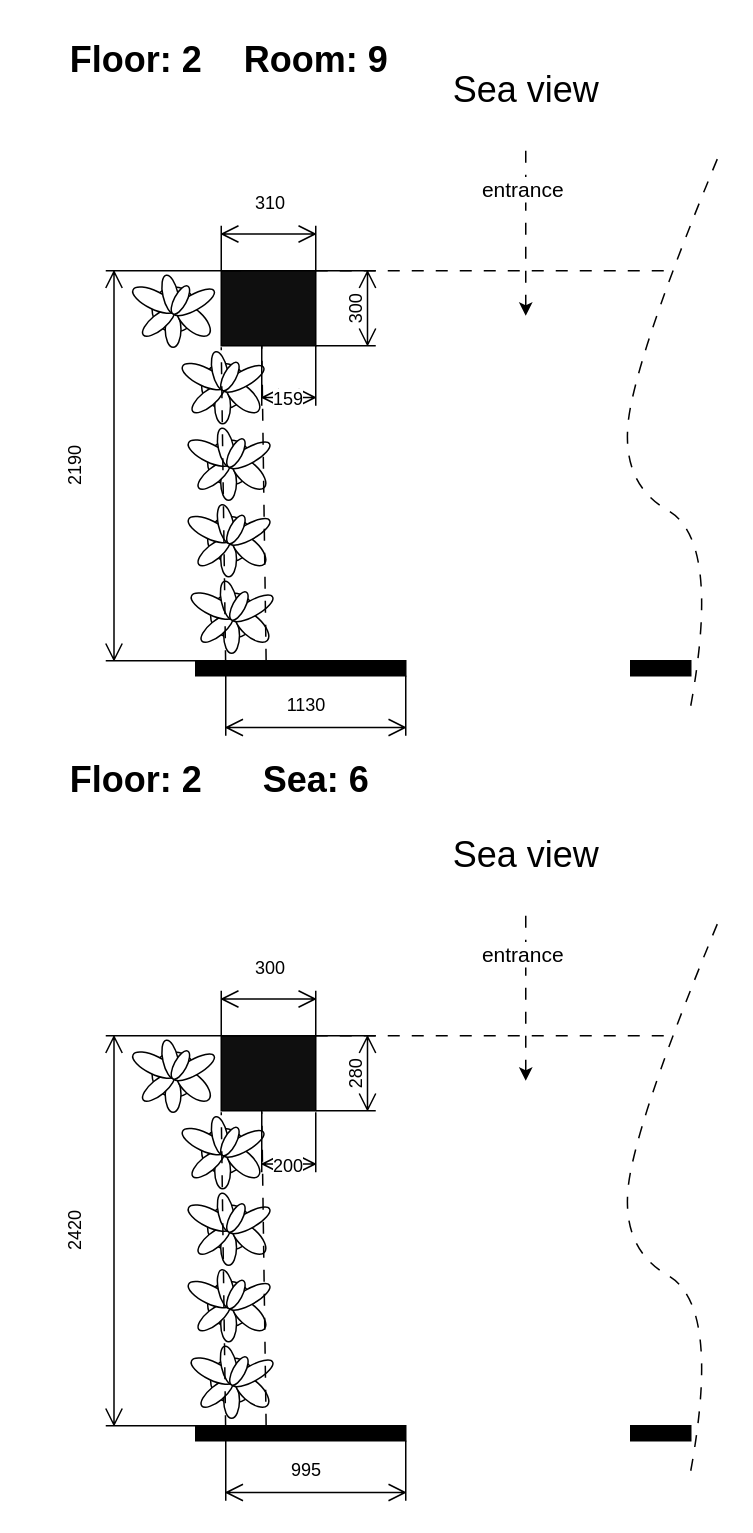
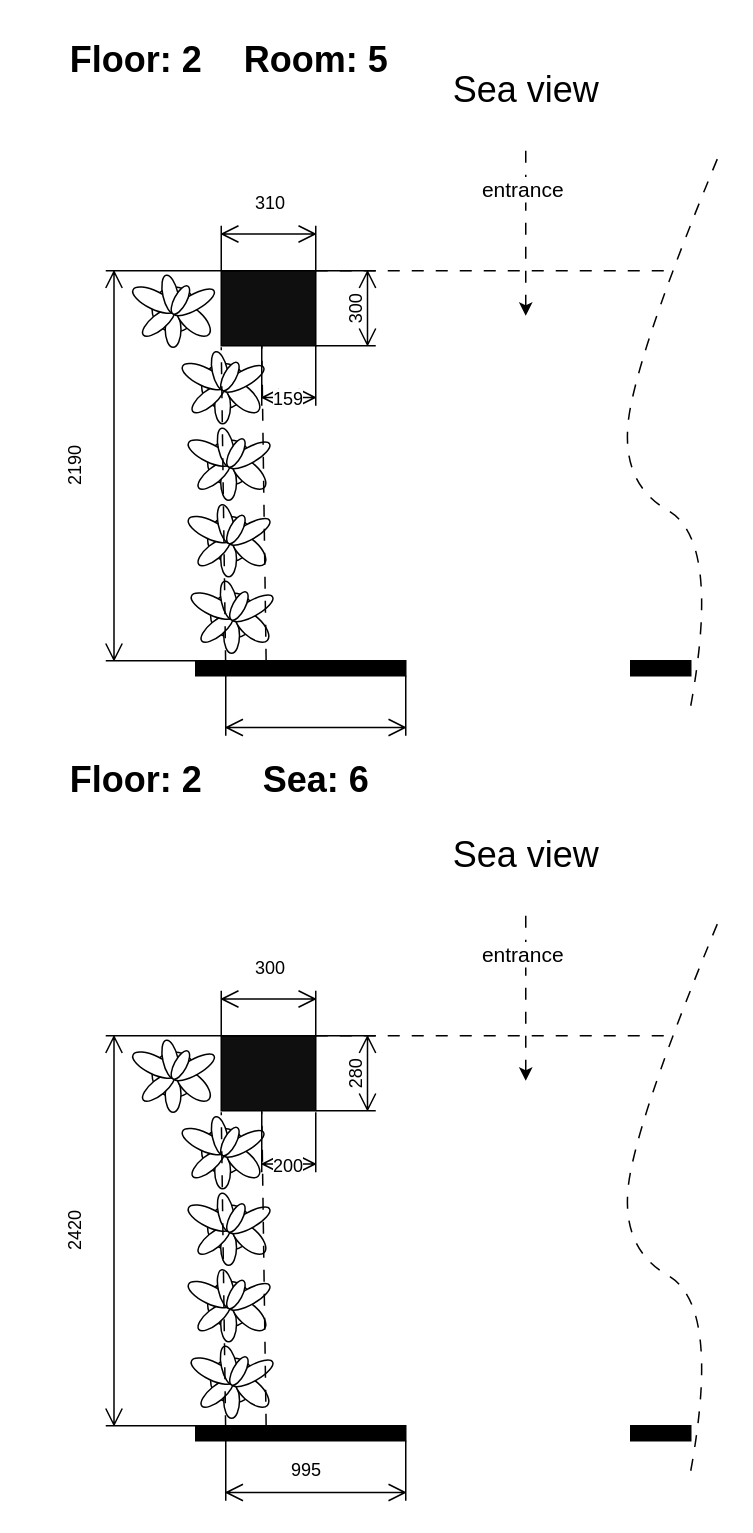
  <mxCell id="0" />
  <mxCell id="1" parent="0" />
  <mxCell id="2" value="Floor: 2" style="text;strokeColor=none;fillColor=none;html=1;fontSize=24;fontStyle=1;verticalAlign=middle;align=center;" parent="1" vertex="1"><mxGeometry x="40" y="20" width="100" height="40" as="geometry" /></mxCell>
- <mxCell id="3" value="Room: 9" style="text;strokeColor=none;fillColor=none;html=1;fontSize=24;fontStyle=1;verticalAlign=middle;align=center;" parent="1" vertex="1"><mxGeometry x="160" y="20" width="100" height="40" as="geometry" /></mxCell>
+ <mxCell id="3" value="Room: 5" style="text;strokeColor=none;fillColor=none;html=1;fontSize=24;fontStyle=1;verticalAlign=middle;align=center;" parent="1" vertex="1"><mxGeometry x="160" y="20" width="100" height="40" as="geometry" /></mxCell>
  <mxCell id="4" value="Floor: 2" style="text;strokeColor=none;fillColor=none;html=1;fontSize=24;fontStyle=1;verticalAlign=middle;align=center;" parent="1" vertex="1"><mxGeometry x="40" y="500" width="100" height="40" as="geometry" /></mxCell>
  <mxCell id="5" value="Sea: 6" style="text;strokeColor=none;fillColor=none;html=1;fontSize=24;fontStyle=1;verticalAlign=middle;align=center;" parent="1" vertex="1"><mxGeometry x="160" y="500" width="100" height="40" as="geometry" /></mxCell>
  <mxCell id="6" value="" style="verticalLabelPosition=bottom;html=1;verticalAlign=top;align=center;shape=mxgraph.floorplan.plant;" vertex="1" parent="1"><mxGeometry x="90" y="180" width="47" height="51" as="geometry" /></mxCell>
  <mxCell id="7" value="" style="verticalLabelPosition=bottom;html=1;verticalAlign=top;align=center;shape=mxgraph.floorplan.wall;fillColor=strokeColor;" vertex="1" parent="1"><mxGeometry x="420" y="440" width="40" height="10" as="geometry" /></mxCell>
  <mxCell id="8" value="" style="verticalLabelPosition=bottom;html=1;verticalAlign=top;align=center;shape=mxgraph.floorplan.plant;" vertex="1" parent="1"><mxGeometry x="127" y="282" width="47" height="51" as="geometry" /></mxCell>
  <mxCell id="9" value="" style="verticalLabelPosition=bottom;html=1;verticalAlign=top;align=center;shape=mxgraph.floorplan.plant;" vertex="1" parent="1"><mxGeometry x="127" y="333" width="47" height="51" as="geometry" /></mxCell>
  <mxCell id="10" value="" style="verticalLabelPosition=bottom;html=1;verticalAlign=top;align=center;shape=mxgraph.floorplan.wall;fillColor=strokeColor;" vertex="1" parent="1"><mxGeometry x="130" y="440" width="140" height="10" as="geometry" /></mxCell>
  <mxCell id="11" value="" style="verticalLabelPosition=bottom;html=1;verticalAlign=top;align=center;shape=mxgraph.floorplan.plant;" vertex="1" parent="1"><mxGeometry x="129" y="384" width="47" height="51" as="geometry" /></mxCell>
  <mxCell id="12" value="" style="rounded=0;whiteSpace=wrap;html=1;fillColor=#0F0F0F;" vertex="1" parent="1"><mxGeometry x="147" y="180" width="63" height="50" as="geometry" /></mxCell>
  <mxCell id="13" value="Sea view" style="text;strokeColor=none;fillColor=none;html=1;fontSize=24;fontStyle=0;verticalAlign=middle;align=center;" vertex="1" parent="1"><mxGeometry x="300" y="40" width="100" height="40" as="geometry" /></mxCell>
  <mxCell id="14" value="" style="endArrow=classic;html=1;rounded=0;dashed=1;dashPattern=8 8;" edge="1" parent="1"><mxGeometry width="50" height="50" relative="1" as="geometry"><mxPoint x="350" y="100" as="sourcePoint" /><mxPoint x="350" y="210" as="targetPoint" /></mxGeometry></mxCell>
  <mxCell id="15" value="entrance" style="edgeLabel;html=1;align=center;verticalAlign=middle;resizable=0;points=[];fontSize=14;" vertex="1" connectable="0" parent="14"><mxGeometry x="-0.544" y="-3" relative="1" as="geometry"><mxPoint as="offset" /></mxGeometry></mxCell>
  <mxCell id="16" value="" style="shape=dimension;direction=south;whiteSpace=wrap;html=1;align=left;points=[];verticalAlign=middle;labelBackgroundColor=#ffffff;fillColor=#0F0F0F;" vertex="1" parent="1"><mxGeometry x="70" y="180" width="90" height="260" as="geometry" /></mxCell>
  <mxCell id="17" value="" style="shape=dimension;direction=west;whiteSpace=wrap;html=1;align=center;points=[];verticalAlign=top;spacingTop=-8;labelBackgroundColor=#ffffff;fillColor=#0F0F0F;" vertex="1" parent="1"><mxGeometry x="147" y="150" width="63" height="30" as="geometry" /></mxCell>
  <mxCell id="18" value="" style="endArrow=none;dashed=1;html=1;rounded=0;dashPattern=8 8;exitX=1;exitY=0;exitDx=0;exitDy=0;" edge="1" parent="1" source="12"><mxGeometry width="50" height="50" relative="1" as="geometry"><mxPoint x="480" y="300" as="sourcePoint" /><mxPoint x="450" y="180" as="targetPoint" /></mxGeometry></mxCell>
  <mxCell id="19" value="" style="curved=1;endArrow=none;html=1;rounded=0;dashed=1;dashPattern=8 8;strokeColor=default;endFill=0;" edge="1" parent="1"><mxGeometry width="50" height="50" relative="1" as="geometry"><mxPoint x="460" y="470" as="sourcePoint" /><mxPoint x="480" y="100" as="targetPoint" /><Array as="points"><mxPoint x="480" y="360" /><mxPoint x="410" y="320" /><mxPoint x="430" y="220" /></Array></mxGeometry></mxCell>
  <mxCell id="20" value="" style="shape=dimension;whiteSpace=wrap;html=1;align=center;points=[];verticalAlign=bottom;spacingBottom=-5;labelBackgroundColor=#ffffff;fontSize=14;fillColor=#0F0F0F;" vertex="1" parent="1"><mxGeometry x="150" y="450" width="120" height="40" as="geometry" /></mxCell>
  <mxCell id="21" value="2190" style="text;html=1;strokeColor=none;fillColor=none;align=center;verticalAlign=middle;whiteSpace=wrap;rounded=0;rotation=270;" vertex="1" parent="1"><mxGeometry x="20" y="295" width="60" height="30" as="geometry" /></mxCell>
  <mxCell id="22" value="" style="endArrow=none;dashed=1;html=1;rounded=0;dashPattern=8 8;entryX=0;entryY=1;entryDx=0;entryDy=0;exitX=1;exitY=0.056;exitDx=0;exitDy=0;exitPerimeter=0;" edge="1" parent="1"><mxGeometry width="50" height="50" relative="1" as="geometry"><mxPoint x="176.92" y="440" as="sourcePoint" /><mxPoint x="174" y="230" as="targetPoint" /></mxGeometry></mxCell>
  <mxCell id="23" value="" style="verticalLabelPosition=bottom;html=1;verticalAlign=top;align=center;shape=mxgraph.floorplan.plant;" vertex="1" parent="1"><mxGeometry x="123" y="231" width="47" height="51" as="geometry" /></mxCell>
  <mxCell id="24" value="310" style="text;html=1;strokeColor=none;fillColor=none;align=center;verticalAlign=middle;whiteSpace=wrap;rounded=0;" vertex="1" parent="1"><mxGeometry x="150" y="120" width="60" height="30" as="geometry" /></mxCell>
- <mxCell id="25" value="1130" style="text;html=1;strokeColor=none;fillColor=none;align=center;verticalAlign=middle;whiteSpace=wrap;rounded=0;" vertex="1" parent="1"><mxGeometry x="174" y="455" width="60" height="30" as="geometry" /></mxCell>
  <mxCell id="26" value="" style="endArrow=none;dashed=1;html=1;rounded=0;dashPattern=8 8;entryX=0;entryY=1;entryDx=0;entryDy=0;exitX=1;exitY=0.056;exitDx=0;exitDy=0;exitPerimeter=0;" edge="1" parent="1"><mxGeometry width="50" height="50" relative="1" as="geometry"><mxPoint x="149.92" y="441" as="sourcePoint" /><mxPoint x="147" y="231" as="targetPoint" /></mxGeometry></mxCell>
  <mxCell id="27" value="" style="shape=dimension;direction=north;whiteSpace=wrap;html=1;align=right;points=[];verticalAlign=middle;labelBackgroundColor=#ffffff" vertex="1" parent="1"><mxGeometry x="210" y="180" width="40" height="50" as="geometry" /></mxCell>
  <mxCell id="28" value="300" style="text;html=1;strokeColor=none;fillColor=none;align=center;verticalAlign=middle;whiteSpace=wrap;rounded=0;rotation=270;" vertex="1" parent="1"><mxGeometry x="207" y="190.5" width="60" height="30" as="geometry" /></mxCell>
  <mxCell id="29" value="159" style="shape=dimension;whiteSpace=wrap;html=1;align=center;points=[];verticalAlign=bottom;spacingBottom=-5;labelBackgroundColor=#ffffff" vertex="1" parent="1"><mxGeometry x="174" y="230" width="36" height="40" as="geometry" /></mxCell>
  <mxCell id="30" value="" style="verticalLabelPosition=bottom;html=1;verticalAlign=top;align=center;shape=mxgraph.floorplan.plant;" vertex="1" parent="1"><mxGeometry x="90" y="690" width="47" height="51" as="geometry" /></mxCell>
  <mxCell id="31" value="" style="verticalLabelPosition=bottom;html=1;verticalAlign=top;align=center;shape=mxgraph.floorplan.wall;fillColor=strokeColor;" vertex="1" parent="1"><mxGeometry x="420" y="950" width="40" height="10" as="geometry" /></mxCell>
  <mxCell id="32" value="" style="verticalLabelPosition=bottom;html=1;verticalAlign=top;align=center;shape=mxgraph.floorplan.plant;" vertex="1" parent="1"><mxGeometry x="127" y="792" width="47" height="51" as="geometry" /></mxCell>
  <mxCell id="33" value="" style="verticalLabelPosition=bottom;html=1;verticalAlign=top;align=center;shape=mxgraph.floorplan.plant;" vertex="1" parent="1"><mxGeometry x="127" y="843" width="47" height="51" as="geometry" /></mxCell>
  <mxCell id="34" value="" style="verticalLabelPosition=bottom;html=1;verticalAlign=top;align=center;shape=mxgraph.floorplan.wall;fillColor=strokeColor;" vertex="1" parent="1"><mxGeometry x="130" y="950" width="140" height="10" as="geometry" /></mxCell>
  <mxCell id="35" value="" style="verticalLabelPosition=bottom;html=1;verticalAlign=top;align=center;shape=mxgraph.floorplan.plant;" vertex="1" parent="1"><mxGeometry x="129" y="894" width="47" height="51" as="geometry" /></mxCell>
  <mxCell id="36" value="" style="rounded=0;whiteSpace=wrap;html=1;fillColor=#0F0F0F;" vertex="1" parent="1"><mxGeometry x="147" y="690" width="63" height="50" as="geometry" /></mxCell>
  <mxCell id="37" value="Sea view" style="text;strokeColor=none;fillColor=none;html=1;fontSize=24;fontStyle=0;verticalAlign=middle;align=center;" vertex="1" parent="1"><mxGeometry x="300" y="550" width="100" height="40" as="geometry" /></mxCell>
  <mxCell id="38" value="" style="endArrow=classic;html=1;rounded=0;dashed=1;dashPattern=8 8;" edge="1" parent="1"><mxGeometry width="50" height="50" relative="1" as="geometry"><mxPoint x="350" y="610" as="sourcePoint" /><mxPoint x="350" y="720" as="targetPoint" /></mxGeometry></mxCell>
  <mxCell id="39" value="entrance" style="edgeLabel;html=1;align=center;verticalAlign=middle;resizable=0;points=[];fontSize=14;" vertex="1" connectable="0" parent="38"><mxGeometry x="-0.544" y="-3" relative="1" as="geometry"><mxPoint as="offset" /></mxGeometry></mxCell>
  <mxCell id="40" value="" style="shape=dimension;direction=south;whiteSpace=wrap;html=1;align=left;points=[];verticalAlign=middle;labelBackgroundColor=#ffffff;fillColor=#0F0F0F;" vertex="1" parent="1"><mxGeometry x="70" y="690" width="90" height="260" as="geometry" /></mxCell>
  <mxCell id="41" value="" style="shape=dimension;direction=west;whiteSpace=wrap;html=1;align=center;points=[];verticalAlign=top;spacingTop=-8;labelBackgroundColor=#ffffff;fillColor=#0F0F0F;" vertex="1" parent="1"><mxGeometry x="147" y="660" width="63" height="30" as="geometry" /></mxCell>
  <mxCell id="42" value="" style="endArrow=none;dashed=1;html=1;rounded=0;dashPattern=8 8;exitX=1;exitY=0;exitDx=0;exitDy=0;" edge="1" parent="1" source="36"><mxGeometry width="50" height="50" relative="1" as="geometry"><mxPoint x="480" y="810" as="sourcePoint" /><mxPoint x="450" y="690" as="targetPoint" /></mxGeometry></mxCell>
  <mxCell id="43" value="" style="curved=1;endArrow=none;html=1;rounded=0;dashed=1;dashPattern=8 8;strokeColor=default;endFill=0;" edge="1" parent="1"><mxGeometry width="50" height="50" relative="1" as="geometry"><mxPoint x="460" y="980" as="sourcePoint" /><mxPoint x="480" y="610" as="targetPoint" /><Array as="points"><mxPoint x="480" y="870" /><mxPoint x="410" y="830" /><mxPoint x="430" y="730" /></Array></mxGeometry></mxCell>
  <mxCell id="44" value="" style="shape=dimension;whiteSpace=wrap;html=1;align=center;points=[];verticalAlign=bottom;spacingBottom=-5;labelBackgroundColor=#ffffff;fontSize=14;fillColor=#0F0F0F;" vertex="1" parent="1"><mxGeometry x="150" y="960" width="120" height="40" as="geometry" /></mxCell>
  <mxCell id="45" value="2420" style="text;html=1;strokeColor=none;fillColor=none;align=center;verticalAlign=middle;whiteSpace=wrap;rounded=0;rotation=270;" vertex="1" parent="1"><mxGeometry x="20" y="805" width="60" height="30" as="geometry" /></mxCell>
  <mxCell id="46" value="" style="endArrow=none;dashed=1;html=1;rounded=0;dashPattern=8 8;entryX=0;entryY=1;entryDx=0;entryDy=0;exitX=1;exitY=0.056;exitDx=0;exitDy=0;exitPerimeter=0;" edge="1" parent="1"><mxGeometry width="50" height="50" relative="1" as="geometry"><mxPoint x="176.92" y="950" as="sourcePoint" /><mxPoint x="174" y="740" as="targetPoint" /></mxGeometry></mxCell>
  <mxCell id="47" value="" style="verticalLabelPosition=bottom;html=1;verticalAlign=top;align=center;shape=mxgraph.floorplan.plant;" vertex="1" parent="1"><mxGeometry x="123" y="741" width="47" height="51" as="geometry" /></mxCell>
  <mxCell id="48" value="300" style="text;html=1;strokeColor=none;fillColor=none;align=center;verticalAlign=middle;whiteSpace=wrap;rounded=0;" vertex="1" parent="1"><mxGeometry x="150" y="630" width="60" height="30" as="geometry" /></mxCell>
  <mxCell id="49" value="995" style="text;html=1;strokeColor=none;fillColor=none;align=center;verticalAlign=middle;whiteSpace=wrap;rounded=0;" vertex="1" parent="1"><mxGeometry x="174" y="965" width="60" height="30" as="geometry" /></mxCell>
  <mxCell id="50" value="200" style="shape=dimension;whiteSpace=wrap;html=1;align=center;points=[];verticalAlign=bottom;spacingBottom=-5;labelBackgroundColor=#ffffff" vertex="1" parent="1"><mxGeometry x="174" y="741" width="36" height="40" as="geometry" /></mxCell>
  <mxCell id="51" value="" style="endArrow=none;dashed=1;html=1;rounded=0;dashPattern=8 8;entryX=0;entryY=1;entryDx=0;entryDy=0;exitX=1;exitY=0.056;exitDx=0;exitDy=0;exitPerimeter=0;" edge="1" parent="1"><mxGeometry width="50" height="50" relative="1" as="geometry"><mxPoint x="149.92" y="951" as="sourcePoint" /><mxPoint x="147" y="741" as="targetPoint" /></mxGeometry></mxCell>
  <mxCell id="52" value="" style="shape=dimension;direction=north;whiteSpace=wrap;html=1;align=right;points=[];verticalAlign=middle;labelBackgroundColor=#ffffff" vertex="1" parent="1"><mxGeometry x="210" y="690" width="40" height="50" as="geometry" /></mxCell>
  <mxCell id="53" value="280" style="text;html=1;strokeColor=none;fillColor=none;align=center;verticalAlign=middle;whiteSpace=wrap;rounded=0;rotation=270;" vertex="1" parent="1"><mxGeometry x="207" y="700.5" width="60" height="30" as="geometry" /></mxCell>
